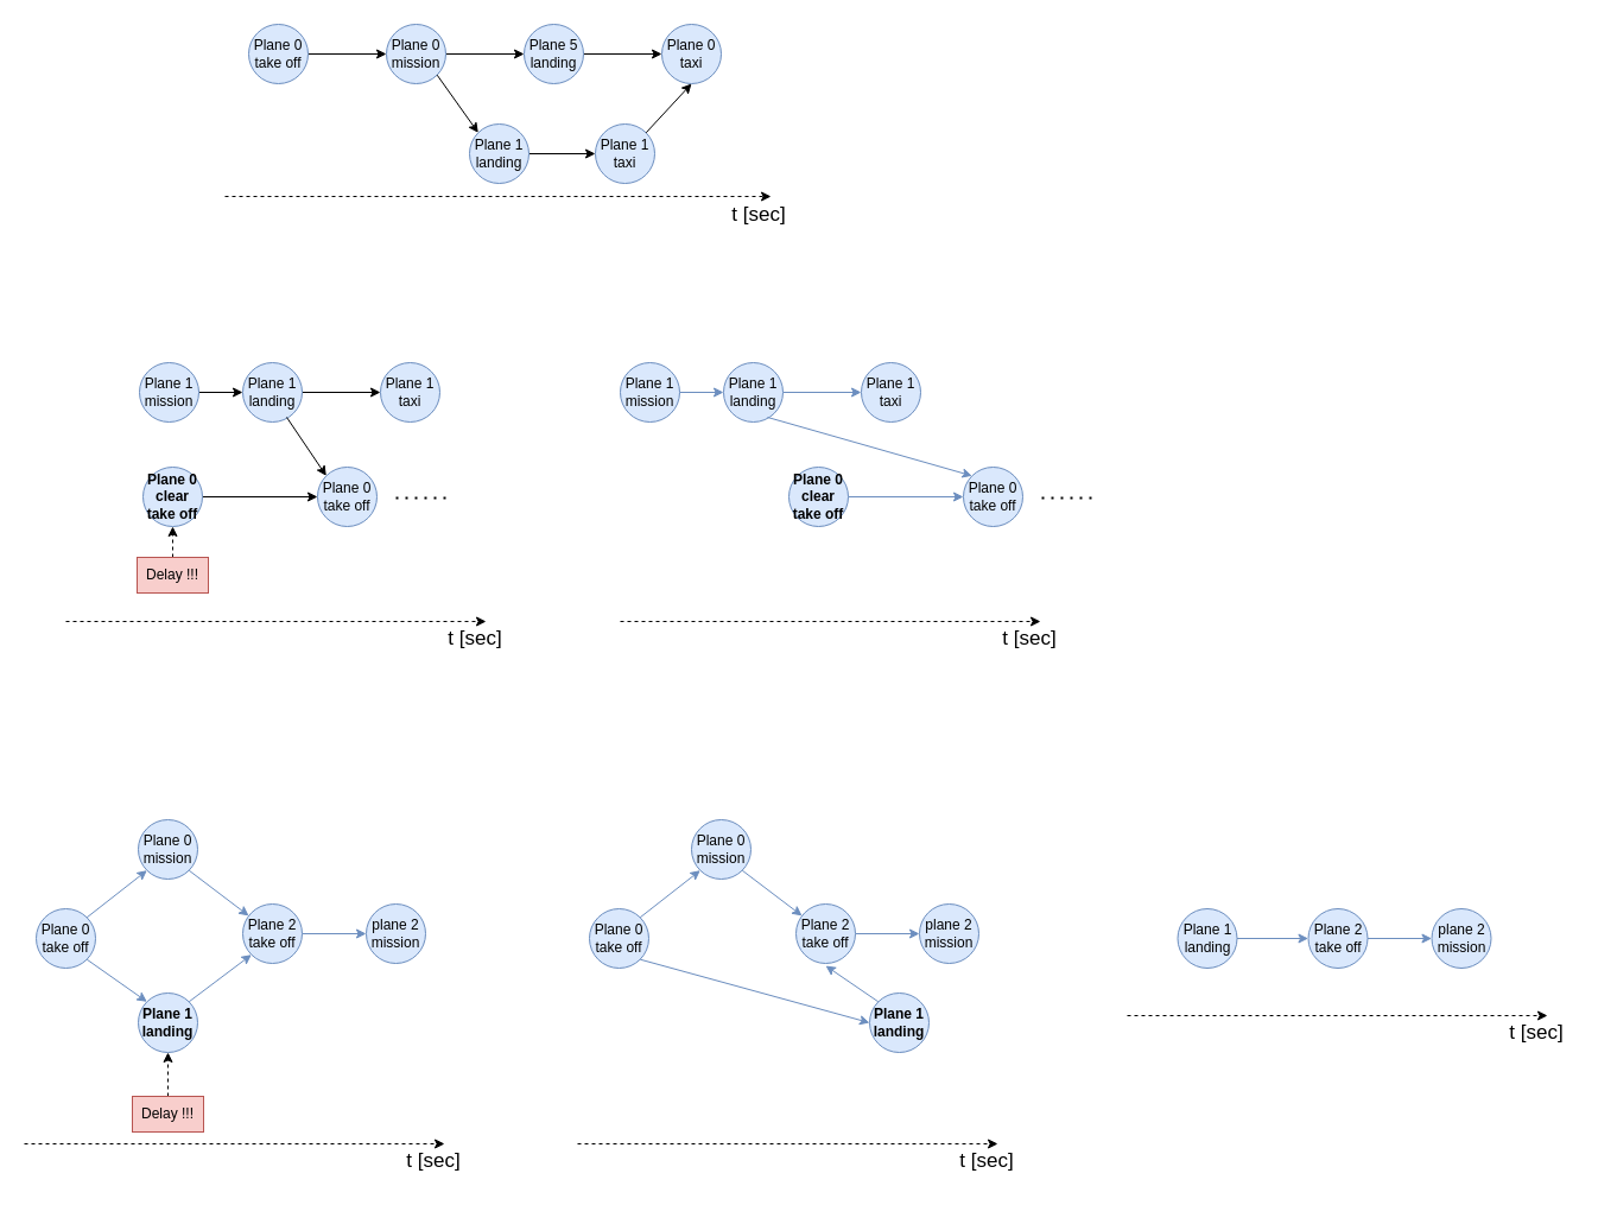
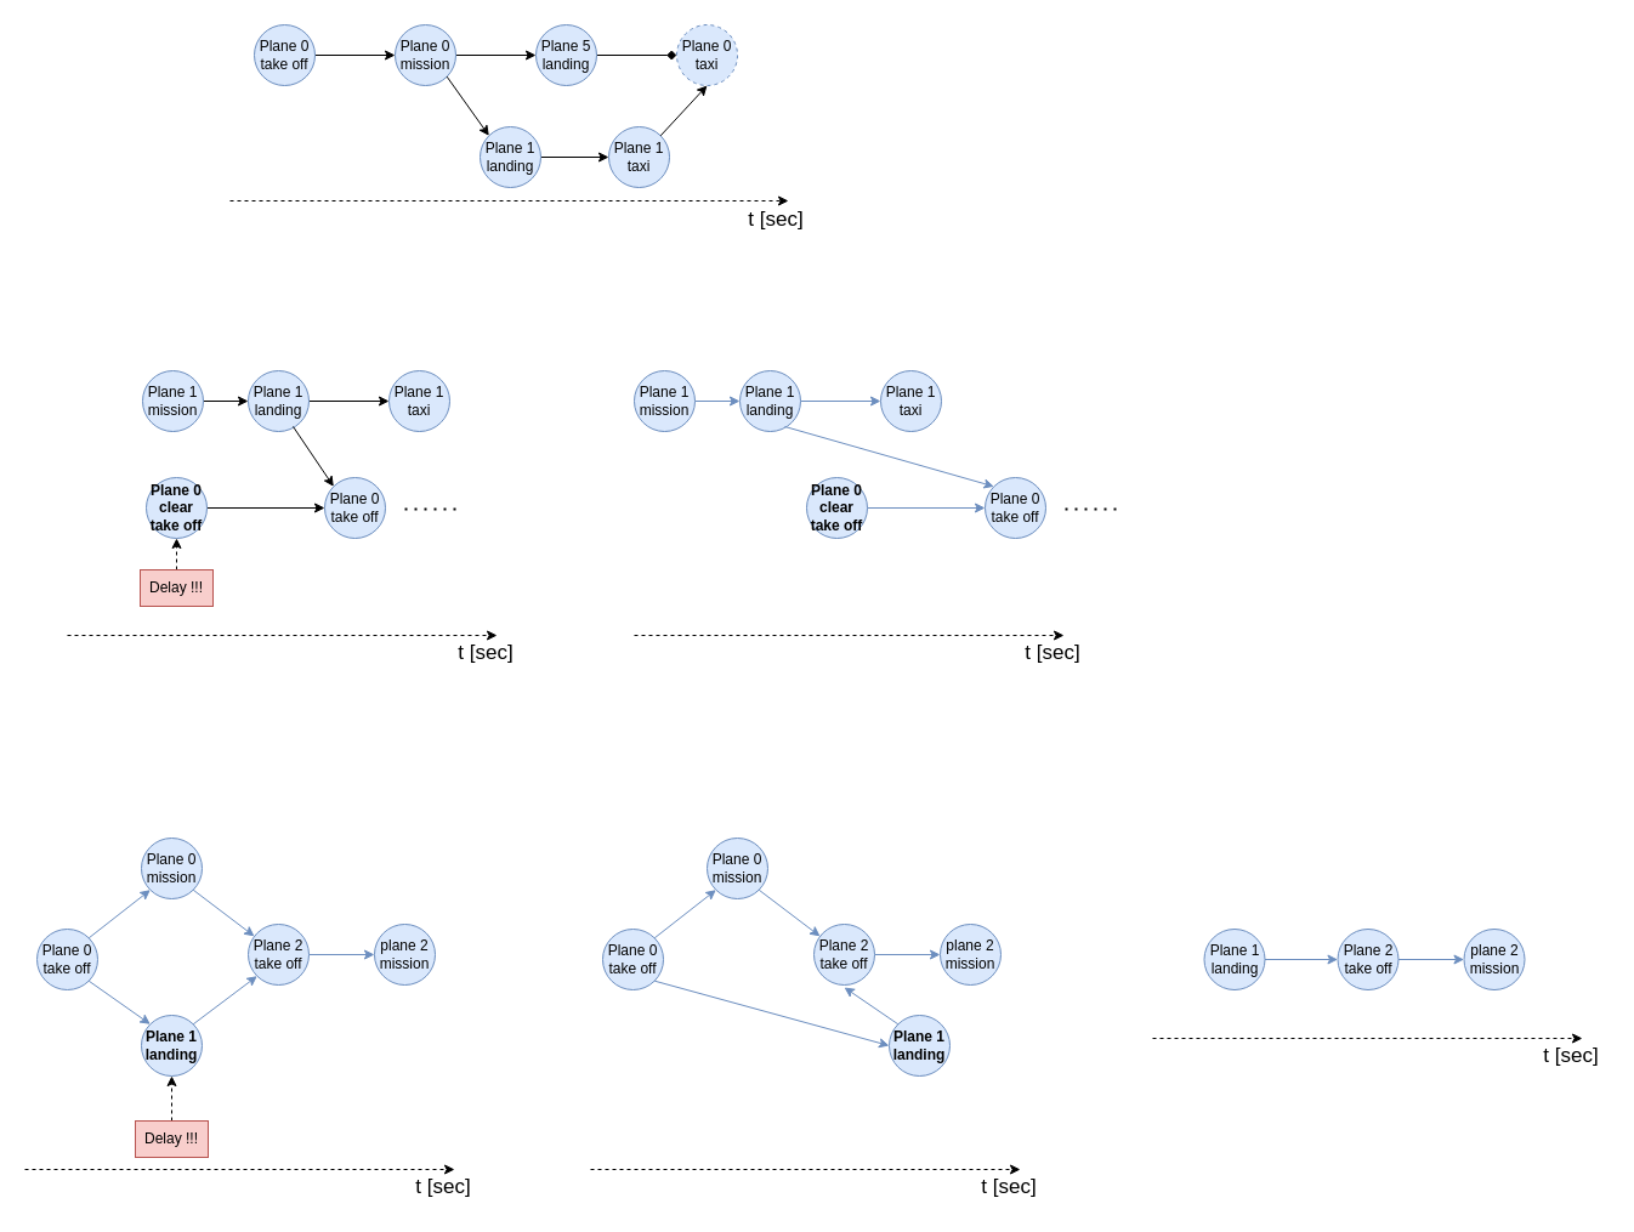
  <mxCell id="0" />
  <mxCell id="1" parent="0" />
  <mxCell id="2" style="edgeStyle=orthogonalEdgeStyle;rounded=0;orthogonalLoop=1;jettySize=auto;html=1;exitX=1;exitY=0.5;exitDx=0;exitDy=0;" parent="1" source="3" target="5" edge="1"><mxGeometry relative="1" as="geometry" /></mxCell>
  <mxCell id="3" value="Plane 0 take off" style="ellipse;whiteSpace=wrap;html=1;aspect=fixed;fillColor=#dae8fc;strokeColor=#6c8ebf;" parent="1" vertex="1"><mxGeometry x="209" y="20" width="50" height="50" as="geometry" /></mxCell>
  <mxCell id="4" style="edgeStyle=orthogonalEdgeStyle;rounded=0;orthogonalLoop=1;jettySize=auto;html=1;exitX=1;exitY=0.5;exitDx=0;exitDy=0;entryX=0;entryY=0.5;entryDx=0;entryDy=0;" parent="1" source="5" target="7" edge="1"><mxGeometry relative="1" as="geometry" /></mxCell>
  <mxCell id="5" value="Plane 0 mission" style="ellipse;whiteSpace=wrap;html=1;aspect=fixed;fillColor=#dae8fc;strokeColor=#6c8ebf;" parent="1" vertex="1"><mxGeometry x="325" y="20" width="50" height="50" as="geometry" /></mxCell>
- <mxCell id="6" style="edgeStyle=orthogonalEdgeStyle;rounded=0;orthogonalLoop=1;jettySize=auto;html=1;exitX=1;exitY=0.5;exitDx=0;exitDy=0;" parent="1" source="7" target="8" edge="1"><mxGeometry relative="1" as="geometry" /></mxCell>
+ <mxCell id="6" style="edgeStyle=orthogonalEdgeStyle;rounded=0;orthogonalLoop=1;jettySize=auto;html=1;exitX=1;exitY=0.5;exitDx=0;exitDy=0;endArrow=diamond;" parent="1" source="7" target="8" edge="1"><mxGeometry relative="1" as="geometry" /></mxCell>
  <mxCell id="7" value="Plane 5 landing" style="ellipse;whiteSpace=wrap;html=1;aspect=fixed;fillColor=#dae8fc;strokeColor=#6c8ebf;" parent="1" vertex="1"><mxGeometry x="441" y="20" width="50" height="50" as="geometry" /></mxCell>
- <mxCell id="8" value="Plane 0 taxi" style="ellipse;whiteSpace=wrap;html=1;aspect=fixed;fillColor=#dae8fc;strokeColor=#6c8ebf;" parent="1" vertex="1"><mxGeometry x="557" y="20" width="50" height="50" as="geometry" /></mxCell>
+ <mxCell id="8" value="Plane 0 taxi" style="ellipse;whiteSpace=wrap;html=1;aspect=fixed;fillColor=#dae8fc;strokeColor=#6c8ebf;dashed=1;" parent="1" vertex="1"><mxGeometry x="557" y="20" width="50" height="50" as="geometry" /></mxCell>
  <mxCell id="9" style="edgeStyle=orthogonalEdgeStyle;rounded=0;orthogonalLoop=1;jettySize=auto;html=1;exitX=1;exitY=0.5;exitDx=0;exitDy=0;entryX=0;entryY=0.5;entryDx=0;entryDy=0;" parent="1" source="10" target="11" edge="1"><mxGeometry relative="1" as="geometry" /></mxCell>
  <mxCell id="10" value="Plane 1 landing" style="ellipse;whiteSpace=wrap;html=1;aspect=fixed;fillColor=#dae8fc;strokeColor=#6c8ebf;" parent="1" vertex="1"><mxGeometry x="395" y="104" width="50" height="50" as="geometry" /></mxCell>
  <mxCell id="11" value="Plane 1 taxi" style="ellipse;whiteSpace=wrap;html=1;aspect=fixed;fillColor=#dae8fc;strokeColor=#6c8ebf;" parent="1" vertex="1"><mxGeometry x="501" y="104" width="50" height="50" as="geometry" /></mxCell>
  <mxCell id="12" value="" style="endArrow=classic;html=1;rounded=0;exitX=1;exitY=1;exitDx=0;exitDy=0;entryX=0;entryY=0;entryDx=0;entryDy=0;" parent="1" source="5" target="10" edge="1"><mxGeometry width="50" height="50" relative="1" as="geometry"><mxPoint x="556" y="194" as="sourcePoint" /><mxPoint x="606" y="144" as="targetPoint" /></mxGeometry></mxCell>
  <mxCell id="13" value="" style="endArrow=classic;html=1;rounded=0;entryX=0.5;entryY=1;entryDx=0;entryDy=0;exitX=1;exitY=0;exitDx=0;exitDy=0;" parent="1" source="11" target="8" edge="1"><mxGeometry width="50" height="50" relative="1" as="geometry"><mxPoint x="557" y="124" as="sourcePoint" /><mxPoint x="606" y="144" as="targetPoint" /></mxGeometry></mxCell>
  <mxCell id="14" style="edgeStyle=orthogonalEdgeStyle;rounded=0;orthogonalLoop=1;jettySize=auto;html=1;exitX=1;exitY=0.5;exitDx=0;exitDy=0;entryX=0;entryY=0.5;entryDx=0;entryDy=0;" parent="1" source="15" target="17" edge="1"><mxGeometry relative="1" as="geometry" /></mxCell>
  <mxCell id="15" value="Plane 1 mission" style="ellipse;whiteSpace=wrap;html=1;aspect=fixed;fillColor=#dae8fc;strokeColor=#6c8ebf;" parent="1" vertex="1"><mxGeometry x="117" y="305" width="50" height="50" as="geometry" /></mxCell>
  <mxCell id="16" style="edgeStyle=orthogonalEdgeStyle;rounded=0;orthogonalLoop=1;jettySize=auto;html=1;exitX=1;exitY=0.5;exitDx=0;exitDy=0;entryX=0;entryY=0.5;entryDx=0;entryDy=0;" parent="1" source="17" target="18" edge="1"><mxGeometry relative="1" as="geometry" /></mxCell>
  <mxCell id="17" value="Plane 1 landing" style="ellipse;whiteSpace=wrap;html=1;aspect=fixed;fillColor=#dae8fc;strokeColor=#6c8ebf;" parent="1" vertex="1"><mxGeometry x="204" y="305" width="50" height="50" as="geometry" /></mxCell>
  <mxCell id="18" value="Plane 1 taxi" style="ellipse;whiteSpace=wrap;html=1;aspect=fixed;fillColor=#dae8fc;strokeColor=#6c8ebf;" parent="1" vertex="1"><mxGeometry x="320" y="305" width="50" height="50" as="geometry" /></mxCell>
  <mxCell id="19" style="edgeStyle=orthogonalEdgeStyle;rounded=0;orthogonalLoop=1;jettySize=auto;html=1;exitX=1;exitY=0.5;exitDx=0;exitDy=0;entryX=0;entryY=0.5;entryDx=0;entryDy=0;" parent="1" source="20" target="21" edge="1"><mxGeometry relative="1" as="geometry" /></mxCell>
  <mxCell id="20" value="Plane 0 clear take off" style="ellipse;whiteSpace=wrap;html=1;aspect=fixed;fillColor=#dae8fc;strokeColor=#6c8ebf;fontStyle=1" parent="1" vertex="1"><mxGeometry x="120" y="393" width="50" height="50" as="geometry" /></mxCell>
  <mxCell id="21" value="Plane 0 take off" style="ellipse;whiteSpace=wrap;html=1;aspect=fixed;fillColor=#dae8fc;strokeColor=#6c8ebf;" parent="1" vertex="1"><mxGeometry x="267" y="393" width="50" height="50" as="geometry" /></mxCell>
  <mxCell id="22" value="" style="endArrow=classic;html=1;rounded=0;entryX=0;entryY=0;entryDx=0;entryDy=0;" parent="1" target="21" edge="1"><mxGeometry width="50" height="50" relative="1" as="geometry"><mxPoint x="241" y="351" as="sourcePoint" /><mxPoint x="276.642" y="407.642" as="targetPoint" /></mxGeometry></mxCell>
  <mxCell id="23" value="" style="endArrow=none;dashed=1;html=1;dashPattern=1 3;strokeWidth=2;rounded=0;" parent="1" edge="1"><mxGeometry width="50" height="50" relative="1" as="geometry"><mxPoint x="333" y="419" as="sourcePoint" /><mxPoint x="375" y="419" as="targetPoint" /></mxGeometry></mxCell>
  <mxCell id="24" style="edgeStyle=orthogonalEdgeStyle;rounded=0;orthogonalLoop=1;jettySize=auto;html=1;exitX=0.5;exitY=0;exitDx=0;exitDy=0;entryX=0.5;entryY=1;entryDx=0;entryDy=0;dashed=1;fontSize=17;" parent="1" source="25" target="20" edge="1"><mxGeometry relative="1" as="geometry" /></mxCell>
  <mxCell id="25" value="Delay !!!" style="text;html=1;strokeColor=#b85450;fillColor=#f8cecc;align=center;verticalAlign=middle;whiteSpace=wrap;rounded=0;" parent="1" vertex="1"><mxGeometry x="115" y="469" width="60" height="30" as="geometry" /></mxCell>
  <mxCell id="26" value="Plane 0 take off" style="ellipse;whiteSpace=wrap;html=1;aspect=fixed;fillColor=#dae8fc;strokeColor=#6c8ebf;" parent="1" vertex="1"><mxGeometry x="30" y="765" width="50" height="50" as="geometry" /></mxCell>
  <mxCell id="27" value="Plane 0 mission" style="ellipse;whiteSpace=wrap;html=1;aspect=fixed;fillColor=#dae8fc;strokeColor=#6c8ebf;" parent="1" vertex="1"><mxGeometry x="116" y="690" width="50" height="50" as="geometry" /></mxCell>
  <mxCell id="28" value="Plane 1 landing" style="ellipse;whiteSpace=wrap;html=1;aspect=fixed;fillColor=#dae8fc;strokeColor=#6c8ebf;fontStyle=1" parent="1" vertex="1"><mxGeometry x="116" y="836" width="50" height="50" as="geometry" /></mxCell>
  <mxCell id="29" style="edgeStyle=orthogonalEdgeStyle;rounded=0;orthogonalLoop=1;jettySize=auto;html=1;exitX=1;exitY=0.5;exitDx=0;exitDy=0;entryX=0;entryY=0.5;entryDx=0;entryDy=0;fillColor=#dae8fc;strokeColor=#6c8ebf;" parent="1" source="30" target="35" edge="1"><mxGeometry relative="1" as="geometry" /></mxCell>
  <mxCell id="30" value="Plane 2 take off" style="ellipse;whiteSpace=wrap;html=1;aspect=fixed;fillColor=#dae8fc;strokeColor=#6c8ebf;" parent="1" vertex="1"><mxGeometry x="204" y="761" width="50" height="50" as="geometry" /></mxCell>
  <mxCell id="31" value="" style="endArrow=classic;html=1;rounded=0;exitX=1;exitY=0;exitDx=0;exitDy=0;entryX=0;entryY=1;entryDx=0;entryDy=0;fillColor=#dae8fc;strokeColor=#6c8ebf;" parent="1" source="26" target="27" edge="1"><mxGeometry width="50" height="50" relative="1" as="geometry"><mxPoint x="17" y="725" as="sourcePoint" /><mxPoint x="67" y="675" as="targetPoint" /></mxGeometry></mxCell>
  <mxCell id="32" value="" style="endArrow=classic;html=1;rounded=0;exitX=1;exitY=1;exitDx=0;exitDy=0;entryX=0;entryY=0;entryDx=0;entryDy=0;fillColor=#dae8fc;strokeColor=#6c8ebf;" parent="1" source="26" target="28" edge="1"><mxGeometry width="50" height="50" relative="1" as="geometry"><mxPoint x="82.678" y="782.322" as="sourcePoint" /><mxPoint x="133.322" y="742.678" as="targetPoint" /></mxGeometry></mxCell>
  <mxCell id="33" value="" style="endArrow=classic;html=1;rounded=0;exitX=1;exitY=1;exitDx=0;exitDy=0;fillColor=#dae8fc;strokeColor=#6c8ebf;" parent="1" source="27" target="30" edge="1"><mxGeometry width="50" height="50" relative="1" as="geometry"><mxPoint x="82.678" y="782.322" as="sourcePoint" /><mxPoint x="133.322" y="742.678" as="targetPoint" /></mxGeometry></mxCell>
  <mxCell id="34" value="" style="endArrow=classic;html=1;rounded=0;exitX=1;exitY=0;exitDx=0;exitDy=0;entryX=0;entryY=1;entryDx=0;entryDy=0;fillColor=#dae8fc;strokeColor=#6c8ebf;" parent="1" source="28" target="30" edge="1"><mxGeometry width="50" height="50" relative="1" as="geometry"><mxPoint x="168.678" y="742.678" as="sourcePoint" /><mxPoint x="224.128" y="784.831" as="targetPoint" /></mxGeometry></mxCell>
  <mxCell id="35" value="plane 2 mission" style="ellipse;whiteSpace=wrap;html=1;aspect=fixed;fillColor=#dae8fc;strokeColor=#6c8ebf;" parent="1" vertex="1"><mxGeometry x="308" y="761" width="50" height="50" as="geometry" /></mxCell>
  <mxCell id="36" style="edgeStyle=orthogonalEdgeStyle;rounded=0;orthogonalLoop=1;jettySize=auto;html=1;exitX=1;exitY=0.5;exitDx=0;exitDy=0;entryX=0;entryY=0.5;entryDx=0;entryDy=0;fillColor=#dae8fc;strokeColor=#6c8ebf;" parent="1" source="37" target="39" edge="1"><mxGeometry relative="1" as="geometry" /></mxCell>
  <mxCell id="37" value="Plane 1 mission" style="ellipse;whiteSpace=wrap;html=1;aspect=fixed;fillColor=#dae8fc;strokeColor=#6c8ebf;" parent="1" vertex="1"><mxGeometry x="522" y="305" width="50" height="50" as="geometry" /></mxCell>
  <mxCell id="38" style="edgeStyle=orthogonalEdgeStyle;rounded=0;orthogonalLoop=1;jettySize=auto;html=1;exitX=1;exitY=0.5;exitDx=0;exitDy=0;entryX=0;entryY=0.5;entryDx=0;entryDy=0;fillColor=#dae8fc;strokeColor=#6c8ebf;" parent="1" source="39" target="40" edge="1"><mxGeometry relative="1" as="geometry" /></mxCell>
  <mxCell id="39" value="Plane 1 landing" style="ellipse;whiteSpace=wrap;html=1;aspect=fixed;fillColor=#dae8fc;strokeColor=#6c8ebf;" parent="1" vertex="1"><mxGeometry x="609" y="305" width="50" height="50" as="geometry" /></mxCell>
  <mxCell id="40" value="Plane 1 taxi" style="ellipse;whiteSpace=wrap;html=1;aspect=fixed;fillColor=#dae8fc;strokeColor=#6c8ebf;" parent="1" vertex="1"><mxGeometry x="725" y="305" width="50" height="50" as="geometry" /></mxCell>
  <mxCell id="41" style="edgeStyle=orthogonalEdgeStyle;rounded=0;orthogonalLoop=1;jettySize=auto;html=1;exitX=1;exitY=0.5;exitDx=0;exitDy=0;entryX=0;entryY=0.5;entryDx=0;entryDy=0;fillColor=#dae8fc;strokeColor=#6c8ebf;" parent="1" source="42" target="43" edge="1"><mxGeometry relative="1" as="geometry" /></mxCell>
  <mxCell id="42" value="Plane 0 clear take off" style="ellipse;whiteSpace=wrap;html=1;aspect=fixed;fillColor=#dae8fc;strokeColor=#6c8ebf;fontStyle=1" parent="1" vertex="1"><mxGeometry x="664" y="393" width="50" height="50" as="geometry" /></mxCell>
  <mxCell id="43" value="Plane 0 take off" style="ellipse;whiteSpace=wrap;html=1;aspect=fixed;fillColor=#dae8fc;strokeColor=#6c8ebf;" parent="1" vertex="1"><mxGeometry x="811" y="393" width="50" height="50" as="geometry" /></mxCell>
  <mxCell id="44" value="" style="endArrow=classic;html=1;rounded=0;entryX=0;entryY=0;entryDx=0;entryDy=0;fillColor=#dae8fc;strokeColor=#6c8ebf;" parent="1" target="43" edge="1"><mxGeometry width="50" height="50" relative="1" as="geometry"><mxPoint x="646" y="351" as="sourcePoint" /><mxPoint x="681.642" y="407.642" as="targetPoint" /></mxGeometry></mxCell>
  <mxCell id="45" value="" style="endArrow=none;dashed=1;html=1;dashPattern=1 3;strokeWidth=2;rounded=0;" parent="1" edge="1"><mxGeometry width="50" height="50" relative="1" as="geometry"><mxPoint x="877" y="419" as="sourcePoint" /><mxPoint x="919" y="419" as="targetPoint" /></mxGeometry></mxCell>
  <mxCell id="46" value="" style="endArrow=classic;html=1;rounded=0;dashed=1;" parent="1" edge="1"><mxGeometry width="50" height="50" relative="1" as="geometry"><mxPoint x="189" y="165" as="sourcePoint" /><mxPoint x="649" y="165" as="targetPoint" /></mxGeometry></mxCell>
  <mxCell id="47" value="t [sec]" style="text;html=1;strokeColor=none;fillColor=none;align=center;verticalAlign=middle;whiteSpace=wrap;rounded=0;fontSize=17;" parent="1" vertex="1"><mxGeometry x="609" y="166" width="60" height="30" as="geometry" /></mxCell>
  <mxCell id="48" value="" style="endArrow=classic;html=1;rounded=0;dashed=1;" parent="1" edge="1"><mxGeometry width="50" height="50" relative="1" as="geometry"><mxPoint x="55" y="523" as="sourcePoint" /><mxPoint x="409" y="523" as="targetPoint" /></mxGeometry></mxCell>
  <mxCell id="49" value="t [sec]" style="text;html=1;strokeColor=none;fillColor=none;align=center;verticalAlign=middle;whiteSpace=wrap;rounded=0;fontSize=17;" parent="1" vertex="1"><mxGeometry x="370" y="523" width="60" height="30" as="geometry" /></mxCell>
  <mxCell id="50" value="" style="endArrow=classic;html=1;rounded=0;dashed=1;" parent="1" edge="1"><mxGeometry width="50" height="50" relative="1" as="geometry"><mxPoint x="522" y="523" as="sourcePoint" /><mxPoint x="876" y="523" as="targetPoint" /></mxGeometry></mxCell>
  <mxCell id="51" value="t [sec]" style="text;html=1;strokeColor=none;fillColor=none;align=center;verticalAlign=middle;whiteSpace=wrap;rounded=0;fontSize=17;" parent="1" vertex="1"><mxGeometry x="837" y="523" width="60" height="30" as="geometry" /></mxCell>
  <mxCell id="52" style="edgeStyle=orthogonalEdgeStyle;rounded=0;orthogonalLoop=1;jettySize=auto;html=1;exitX=0.5;exitY=0;exitDx=0;exitDy=0;entryX=0.5;entryY=1;entryDx=0;entryDy=0;dashed=1;fontSize=17;" parent="1" source="53" target="28" edge="1"><mxGeometry relative="1" as="geometry" /></mxCell>
  <mxCell id="53" value="Delay !!!" style="text;html=1;strokeColor=#b85450;fillColor=#f8cecc;align=center;verticalAlign=middle;whiteSpace=wrap;rounded=0;" parent="1" vertex="1"><mxGeometry x="111" y="923" width="60" height="30" as="geometry" /></mxCell>
  <mxCell id="54" value="" style="endArrow=classic;html=1;rounded=0;dashed=1;" parent="1" edge="1"><mxGeometry width="50" height="50" relative="1" as="geometry"><mxPoint x="20" y="963" as="sourcePoint" /><mxPoint x="374" y="963" as="targetPoint" /></mxGeometry></mxCell>
  <mxCell id="55" value="t [sec]" style="text;html=1;strokeColor=none;fillColor=none;align=center;verticalAlign=middle;whiteSpace=wrap;rounded=0;fontSize=17;" parent="1" vertex="1"><mxGeometry x="335" y="963" width="60" height="30" as="geometry" /></mxCell>
  <mxCell id="56" value="Plane 0 take off" style="ellipse;whiteSpace=wrap;html=1;aspect=fixed;fillColor=#dae8fc;strokeColor=#6c8ebf;" parent="1" vertex="1"><mxGeometry x="496" y="765" width="50" height="50" as="geometry" /></mxCell>
  <mxCell id="57" value="Plane 0 mission" style="ellipse;whiteSpace=wrap;html=1;aspect=fixed;fillColor=#dae8fc;strokeColor=#6c8ebf;" parent="1" vertex="1"><mxGeometry x="582" y="690" width="50" height="50" as="geometry" /></mxCell>
  <mxCell id="58" value="Plane 1 landing" style="ellipse;whiteSpace=wrap;html=1;aspect=fixed;fillColor=#dae8fc;strokeColor=#6c8ebf;fontStyle=1" parent="1" vertex="1"><mxGeometry x="732" y="836" width="50" height="50" as="geometry" /></mxCell>
  <mxCell id="59" style="edgeStyle=orthogonalEdgeStyle;rounded=0;orthogonalLoop=1;jettySize=auto;html=1;exitX=1;exitY=0.5;exitDx=0;exitDy=0;entryX=0;entryY=0.5;entryDx=0;entryDy=0;fillColor=#dae8fc;strokeColor=#6c8ebf;" parent="1" source="60" target="65" edge="1"><mxGeometry relative="1" as="geometry" /></mxCell>
  <mxCell id="60" value="Plane 2 take off" style="ellipse;whiteSpace=wrap;html=1;aspect=fixed;fillColor=#dae8fc;strokeColor=#6c8ebf;" parent="1" vertex="1"><mxGeometry x="670" y="761" width="50" height="50" as="geometry" /></mxCell>
  <mxCell id="61" value="" style="endArrow=classic;html=1;rounded=0;exitX=1;exitY=0;exitDx=0;exitDy=0;entryX=0;entryY=1;entryDx=0;entryDy=0;fillColor=#dae8fc;strokeColor=#6c8ebf;" parent="1" source="56" target="57" edge="1"><mxGeometry width="50" height="50" relative="1" as="geometry"><mxPoint x="483" y="725" as="sourcePoint" /><mxPoint x="533" y="675" as="targetPoint" /></mxGeometry></mxCell>
  <mxCell id="62" value="" style="endArrow=classic;html=1;rounded=0;exitX=1;exitY=1;exitDx=0;exitDy=0;entryX=0;entryY=0.5;entryDx=0;entryDy=0;fillColor=#dae8fc;strokeColor=#6c8ebf;" parent="1" source="56" target="58" edge="1"><mxGeometry width="50" height="50" relative="1" as="geometry"><mxPoint x="548.678" y="782.322" as="sourcePoint" /><mxPoint x="599.322" y="742.678" as="targetPoint" /></mxGeometry></mxCell>
  <mxCell id="63" value="" style="endArrow=classic;html=1;rounded=0;exitX=1;exitY=1;exitDx=0;exitDy=0;fillColor=#dae8fc;strokeColor=#6c8ebf;" parent="1" source="57" target="60" edge="1"><mxGeometry width="50" height="50" relative="1" as="geometry"><mxPoint x="548.678" y="782.322" as="sourcePoint" /><mxPoint x="599.322" y="742.678" as="targetPoint" /></mxGeometry></mxCell>
  <mxCell id="64" value="" style="endArrow=classic;html=1;rounded=0;exitX=0;exitY=0;exitDx=0;exitDy=0;fillColor=#dae8fc;strokeColor=#6c8ebf;" parent="1" source="58" edge="1"><mxGeometry width="50" height="50" relative="1" as="geometry"><mxPoint x="719" y="843" as="sourcePoint" /><mxPoint x="695" y="813" as="targetPoint" /></mxGeometry></mxCell>
  <mxCell id="65" value="plane 2 mission" style="ellipse;whiteSpace=wrap;html=1;aspect=fixed;fillColor=#dae8fc;strokeColor=#6c8ebf;" parent="1" vertex="1"><mxGeometry x="774" y="761" width="50" height="50" as="geometry" /></mxCell>
  <mxCell id="66" value="" style="endArrow=classic;html=1;rounded=0;dashed=1;" parent="1" edge="1"><mxGeometry width="50" height="50" relative="1" as="geometry"><mxPoint x="486" y="963" as="sourcePoint" /><mxPoint x="840" y="963" as="targetPoint" /></mxGeometry></mxCell>
  <mxCell id="67" value="t [sec]" style="text;html=1;strokeColor=none;fillColor=none;align=center;verticalAlign=middle;whiteSpace=wrap;rounded=0;fontSize=17;" parent="1" vertex="1"><mxGeometry x="801" y="963" width="60" height="30" as="geometry" /></mxCell>
  <mxCell id="68" style="edgeStyle=orthogonalEdgeStyle;rounded=0;orthogonalLoop=1;jettySize=auto;html=1;exitX=1;exitY=0.5;exitDx=0;exitDy=0;entryX=0;entryY=0.5;entryDx=0;entryDy=0;fontSize=17;fillColor=#dae8fc;strokeColor=#6c8ebf;" parent="1" source="69" target="70" edge="1"><mxGeometry relative="1" as="geometry" /></mxCell>
  <mxCell id="69" value="Plane 1 landing" style="ellipse;whiteSpace=wrap;html=1;aspect=fixed;fillColor=#dae8fc;strokeColor=#6c8ebf;" parent="1" vertex="1"><mxGeometry x="991.5" y="765" width="50" height="50" as="geometry" /></mxCell>
  <mxCell id="70" value="Plane 2 take off" style="ellipse;whiteSpace=wrap;html=1;aspect=fixed;fillColor=#dae8fc;strokeColor=#6c8ebf;" parent="1" vertex="1"><mxGeometry x="1101.5" y="765" width="50" height="50" as="geometry" /></mxCell>
  <mxCell id="71" value="plane 2 mission" style="ellipse;whiteSpace=wrap;html=1;aspect=fixed;fillColor=#dae8fc;strokeColor=#6c8ebf;" parent="1" vertex="1"><mxGeometry x="1205.5" y="765" width="50" height="50" as="geometry" /></mxCell>
  <mxCell id="72" style="edgeStyle=orthogonalEdgeStyle;rounded=0;orthogonalLoop=1;jettySize=auto;html=1;exitX=1;exitY=0.5;exitDx=0;exitDy=0;entryX=0;entryY=0.5;entryDx=0;entryDy=0;fontSize=17;fillColor=#dae8fc;strokeColor=#6c8ebf;" parent="1" source="70" target="71" edge="1"><mxGeometry relative="1" as="geometry"><mxPoint x="1051.5" y="800" as="sourcePoint" /><mxPoint x="1111.5" y="800" as="targetPoint" /></mxGeometry></mxCell>
  <mxCell id="73" value="" style="endArrow=classic;html=1;rounded=0;dashed=1;" parent="1" edge="1"><mxGeometry width="50" height="50" relative="1" as="geometry"><mxPoint x="949" y="855" as="sourcePoint" /><mxPoint x="1303" y="855" as="targetPoint" /></mxGeometry></mxCell>
  <mxCell id="74" value="t [sec]" style="text;html=1;strokeColor=none;fillColor=none;align=center;verticalAlign=middle;whiteSpace=wrap;rounded=0;fontSize=17;" parent="1" vertex="1"><mxGeometry x="1264" y="855" width="60" height="30" as="geometry" /></mxCell>
